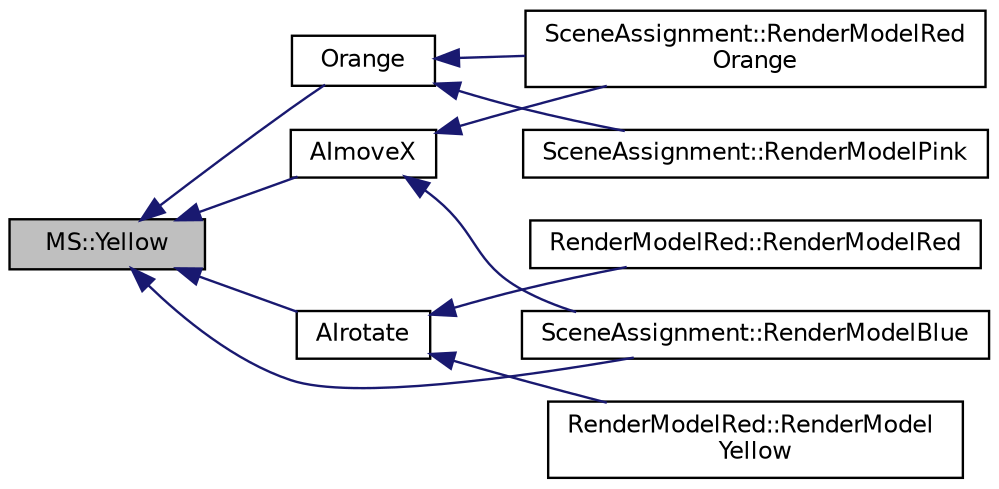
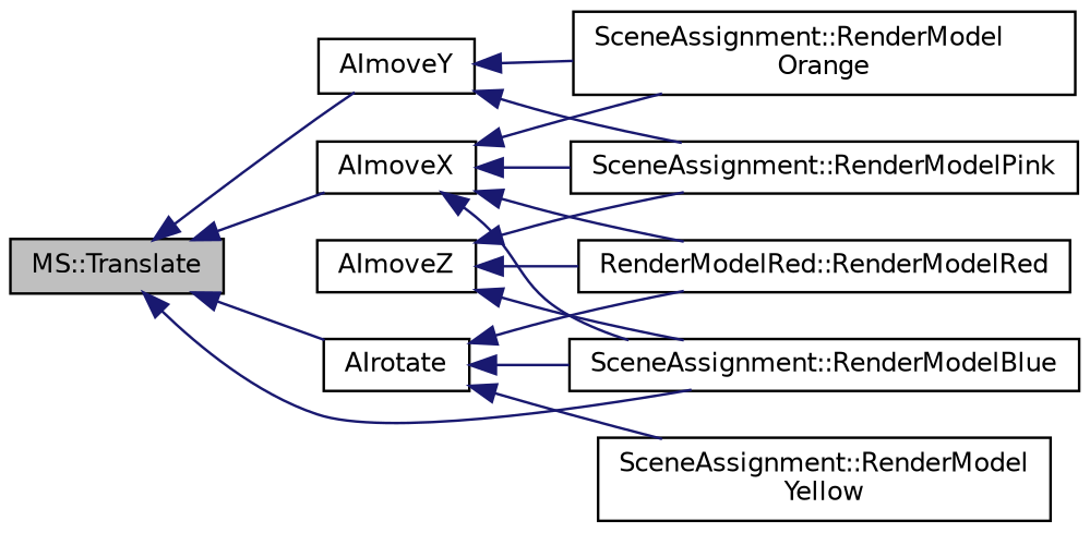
  digraph {
    rankdir=LR
    node [color=black fontname=Helvetica fontsize=10 shape=record]
    edge [color=midnightblue dir=back fontname=Helvetica fontsize=10 labelfontname=Helvetica labelfontsize=10 style=solid]
-   n1 [fillcolor=grey75 fontcolor=black height=0.2 label="MS::Yellow" style=filled width=0.4]
+   n1 [fillcolor=grey75 fontcolor=black height=0.2 label="MS::Translate" style=filled width=0.4]
    n2 [height=0.2 label=AImoveX width=0.4]
-   n3 [height=0.2 label=Orange width=0.4]
+   n3 [height=0.2 label=AImoveY width=0.4]
    n4 [height=0.2 label=AIrotate width=0.4]
    n5 [height=0.2 label="SceneAssignment::RenderModelBlue" width=0.4]
-   n6 [height=0.2 label="SceneAssignment::RenderModelRed\lOrange" width=0.4]
+   n6 [height=0.2 label="SceneAssignment::RenderModel\lOrange" width=0.4]
    n7 [height=0.2 label="SceneAssignment::RenderModelPink" width=0.4]
    n8 [height=0.2 label="RenderModelRed::RenderModelRed" width=0.4]
-   n10 [height=0.2 label="RenderModelRed::RenderModel\lYellow" width=0.4]
+   n9 [height=0.2 label=AImoveZ width=0.4]
+   n10 [height=0.2 label="SceneAssignment::RenderModel\lYellow" width=0.4]
    n1 -> n2
    n1 -> n3
    n1 -> n4
    n1 -> n5
    n2 -> n5
    n2 -> n6
+   n2 -> n7
+   n2 -> n8
    n3 -> n6
    n3 -> n7
+   n4 -> n5
    n4 -> n8
    n4 -> n10
+   n9 -> n5
+   n9 -> n7
+   n9 -> n8
  }
